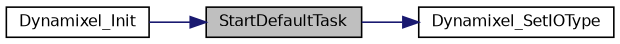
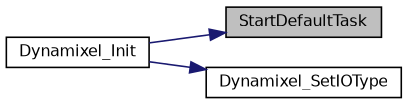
  digraph {
    rankdir=LR
    node [color=black fillcolor=white fontname=Helvetica fontsize=10 shape=record style=filled]
    edge [color=midnightblue fontname=Helvetica fontsize=10 labelfontname=Helvetica labelfontsize=10 style=solid]
    n1 [fillcolor=grey75 fontcolor=black height=0.2 label=StartDefaultTask width=0.4]
    n2 [height=0.2 label=Dynamixel_SetIOType width=0.4]
    n3 [height=0.2 label=Dynamixel_Init width=0.4]
-   n1 -> n2
+   n3 -> n2
    n3 -> n1
  }
